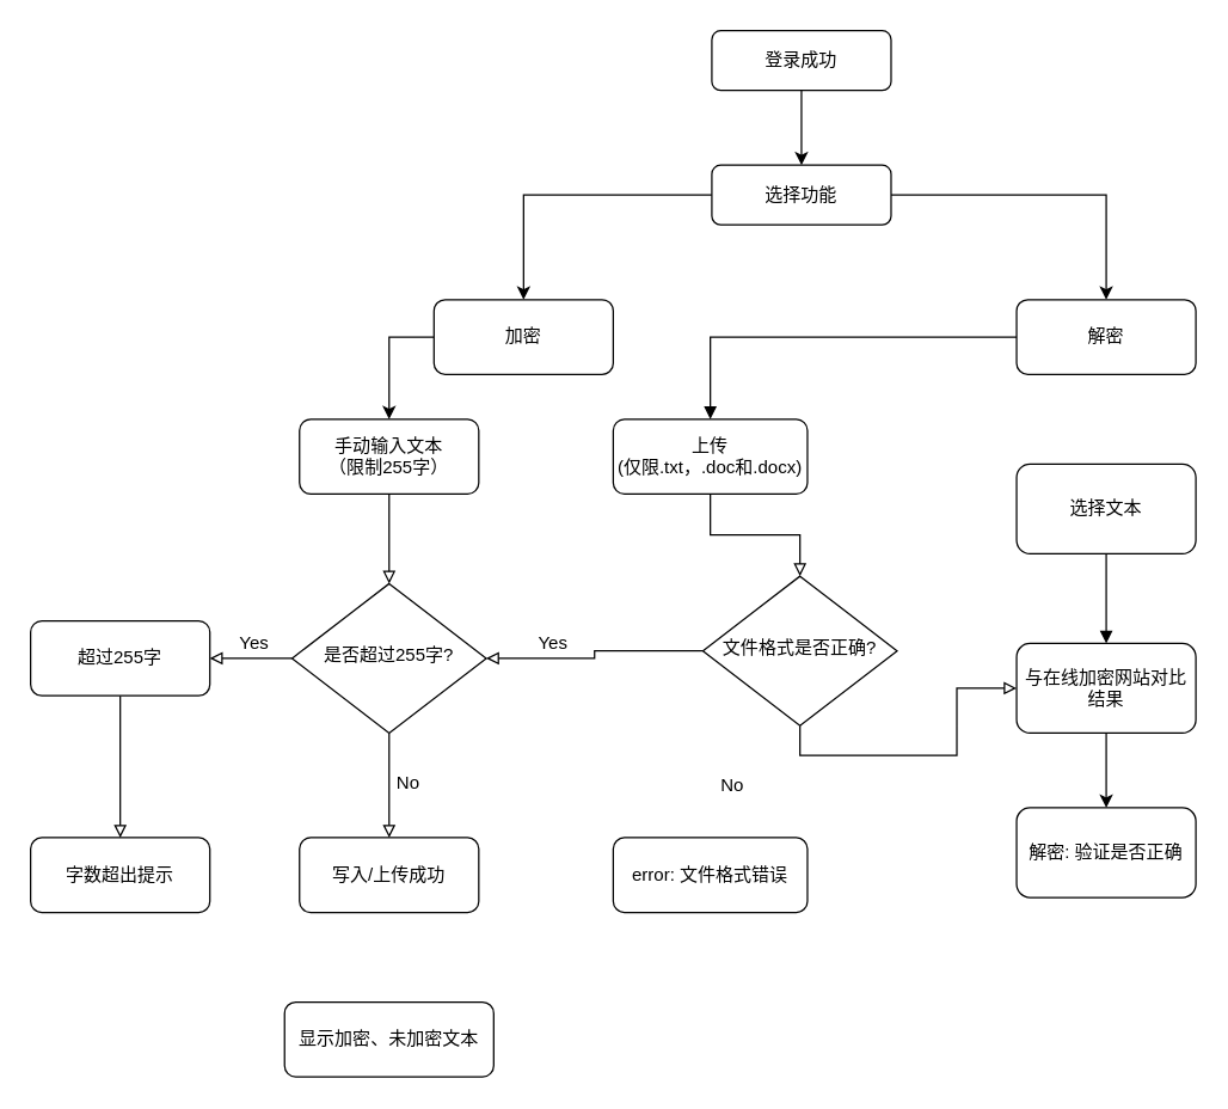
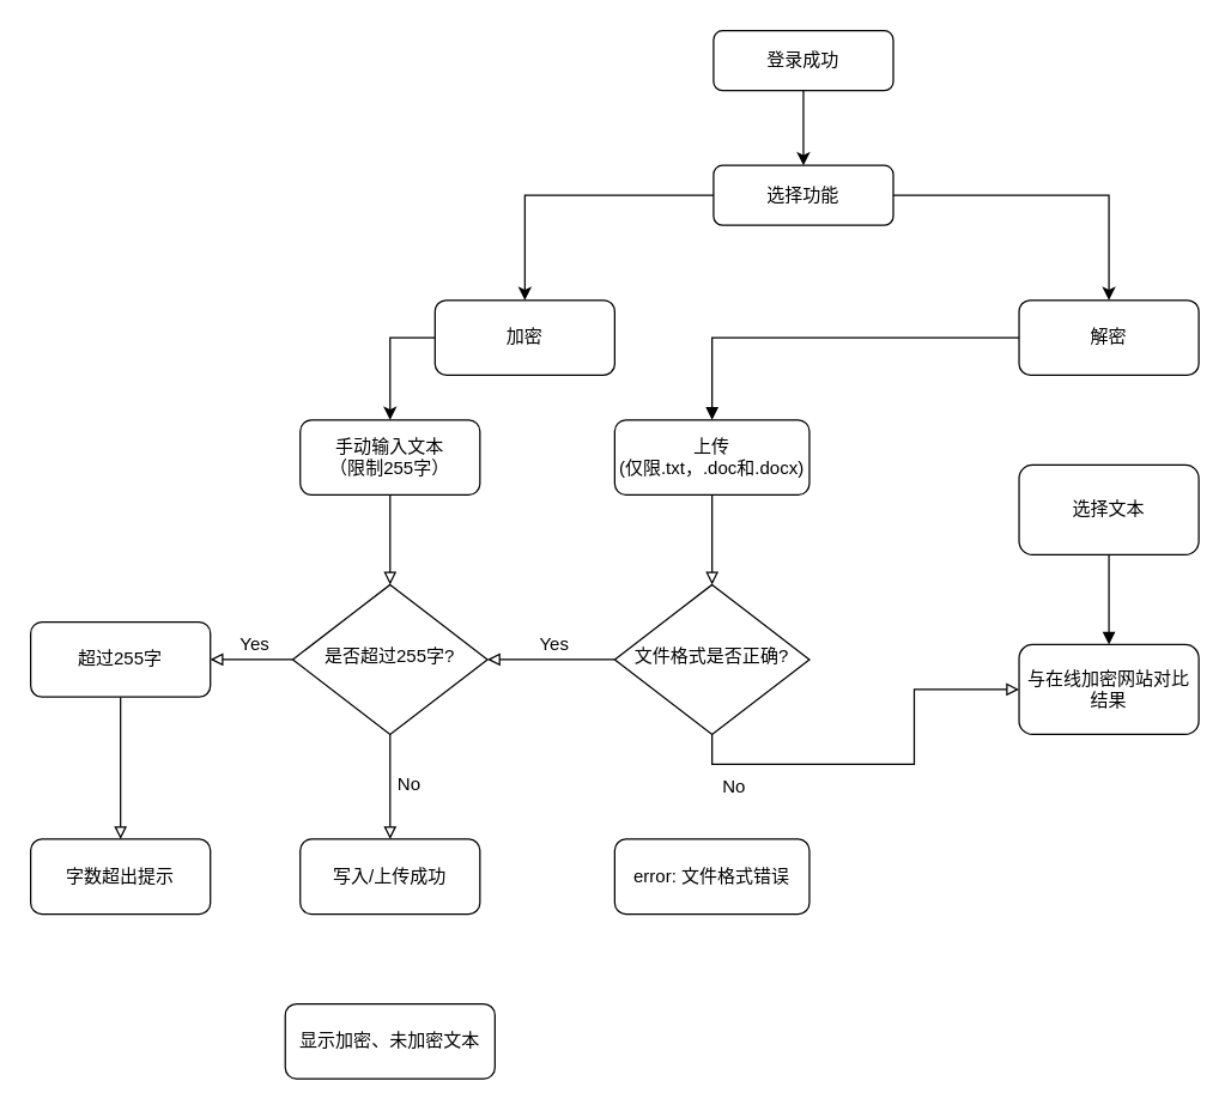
  <mxCell id="0" />
  <mxCell id="1" parent="0" />
  <mxCell id="2" style="edgeStyle=orthogonalEdgeStyle;rounded=0;orthogonalLoop=1;jettySize=auto;html=1;entryX=0.5;entryY=0;entryDx=0;entryDy=0;" parent="1" source="4" target="8" edge="1"><mxGeometry relative="1" as="geometry"><Array as="points"><mxPoint x="350" y="130" /></Array></mxGeometry></mxCell>
  <mxCell id="3" style="edgeStyle=orthogonalEdgeStyle;rounded=0;orthogonalLoop=1;jettySize=auto;html=1;exitX=1;exitY=0.5;exitDx=0;exitDy=0;entryX=0.5;entryY=0;entryDx=0;entryDy=0;" parent="1" source="4" target="10" edge="1"><mxGeometry relative="1" as="geometry" /></mxCell>
  <mxCell id="4" value="选择功能" style="rounded=1;whiteSpace=wrap;html=1;fontSize=12;glass=0;strokeWidth=1;shadow=0;" parent="1" vertex="1"><mxGeometry x="476" y="110" width="120" height="40" as="geometry" /></mxCell>
  <mxCell id="5" value="" style="edgeStyle=orthogonalEdgeStyle;rounded=0;orthogonalLoop=1;jettySize=auto;html=1;" parent="1" source="6" target="4" edge="1"><mxGeometry relative="1" as="geometry" /></mxCell>
  <mxCell id="6" value="&lt;span&gt;登录成功&lt;/span&gt;" style="rounded=1;whiteSpace=wrap;html=1;" parent="1" vertex="1"><mxGeometry x="476" y="20" width="120" height="40" as="geometry" /></mxCell>
  <mxCell id="7" style="edgeStyle=orthogonalEdgeStyle;rounded=0;orthogonalLoop=1;jettySize=auto;html=1;entryX=0.5;entryY=0;entryDx=0;entryDy=0;" parent="1" source="8" target="12" edge="1"><mxGeometry relative="1" as="geometry"><Array as="points"><mxPoint x="260" y="225" /></Array></mxGeometry></mxCell>
  <mxCell id="8" value="加密" style="rounded=1;whiteSpace=wrap;html=1;" parent="1" vertex="1"><mxGeometry x="290" y="200" width="120" height="50" as="geometry" /></mxCell>
  <mxCell id="9" value="" style="edgeStyle=orthogonalEdgeStyle;rounded=0;orthogonalLoop=1;jettySize=auto;html=1;endArrow=block;endFill=1;" parent="1" source="10" target="14" edge="1"><mxGeometry relative="1" as="geometry" /></mxCell>
  <mxCell id="10" value="解密" style="rounded=1;whiteSpace=wrap;html=1;" parent="1" vertex="1"><mxGeometry x="680" y="200" width="120" height="50" as="geometry" /></mxCell>
  <mxCell id="11" style="edgeStyle=orthogonalEdgeStyle;rounded=0;orthogonalLoop=1;jettySize=auto;html=1;exitX=0.5;exitY=1;exitDx=0;exitDy=0;entryX=0.5;entryY=0;entryDx=0;entryDy=0;endArrow=block;endFill=0;" parent="1" source="12" target="17" edge="1"><mxGeometry relative="1" as="geometry" /></mxCell>
  <mxCell id="12" value="手动输入文本&lt;br&gt;（限制255字）" style="rounded=1;whiteSpace=wrap;html=1;" parent="1" vertex="1"><mxGeometry x="200" y="280" width="120" height="50" as="geometry" /></mxCell>
  <mxCell id="13" style="edgeStyle=orthogonalEdgeStyle;rounded=0;orthogonalLoop=1;jettySize=auto;html=1;entryX=0.5;entryY=0;entryDx=0;entryDy=0;endArrow=block;endFill=0;" parent="1" source="14" target="26" edge="1"><mxGeometry relative="1" as="geometry" /></mxCell>
  <mxCell id="14" value="上传&lt;br&gt;(仅限.txt，.doc和.docx)" style="rounded=1;whiteSpace=wrap;html=1;" parent="1" vertex="1"><mxGeometry x="410" y="280" width="130" height="50" as="geometry" /></mxCell>
  <mxCell id="15" value="" style="edgeStyle=orthogonalEdgeStyle;rounded=0;orthogonalLoop=1;jettySize=auto;html=1;endArrow=block;endFill=0;" parent="1" source="17" target="19" edge="1"><mxGeometry relative="1" as="geometry"><Array as="points"><mxPoint x="80" y="440" /></Array></mxGeometry></mxCell>
  <mxCell id="16" style="edgeStyle=orthogonalEdgeStyle;rounded=0;orthogonalLoop=1;jettySize=auto;html=1;exitX=0.5;exitY=1;exitDx=0;exitDy=0;entryX=0.5;entryY=0;entryDx=0;entryDy=0;endArrow=block;endFill=0;" parent="1" source="17" target="21" edge="1"><mxGeometry relative="1" as="geometry" /></mxCell>
  <mxCell id="17" value="是否超过255字?" style="rhombus;whiteSpace=wrap;html=1;shadow=0;fontFamily=Helvetica;fontSize=12;align=center;strokeWidth=1;spacing=6;spacingTop=-4;" parent="1" vertex="1"><mxGeometry x="195" y="390" width="130" height="100" as="geometry" /></mxCell>
  <mxCell id="18" style="edgeStyle=orthogonalEdgeStyle;rounded=0;orthogonalLoop=1;jettySize=auto;html=1;endArrow=block;endFill=0;" parent="1" source="19" target="23" edge="1"><mxGeometry relative="1" as="geometry" /></mxCell>
  <mxCell id="19" value="超过255字" style="rounded=1;whiteSpace=wrap;html=1;" parent="1" vertex="1"><mxGeometry x="20" y="415" width="120" height="50" as="geometry" /></mxCell>
  <mxCell id="20" value="Yes" style="text;html=1;strokeColor=none;fillColor=none;align=center;verticalAlign=middle;whiteSpace=wrap;rounded=0;" parent="1" vertex="1"><mxGeometry x="150" y="420" width="40" height="20" as="geometry" /></mxCell>
  <mxCell id="21" value="写入/上传成功" style="rounded=1;whiteSpace=wrap;html=1;" parent="1" vertex="1"><mxGeometry x="200" y="560" width="120" height="50" as="geometry" /></mxCell>
  <mxCell id="22" value="No" style="text;html=1;strokeColor=none;fillColor=none;align=center;verticalAlign=middle;whiteSpace=wrap;rounded=0;" parent="1" vertex="1"><mxGeometry x="253" y="514" width="40" height="20" as="geometry" /></mxCell>
  <mxCell id="23" value="字数超出提示" style="rounded=1;whiteSpace=wrap;html=1;" parent="1" vertex="1"><mxGeometry x="20" y="560" width="120" height="50" as="geometry" /></mxCell>
  <mxCell id="24" value="" style="edgeStyle=orthogonalEdgeStyle;rounded=0;orthogonalLoop=1;jettySize=auto;html=1;endArrow=block;endFill=0;entryX=1;entryY=0.5;entryDx=0;entryDy=0;" parent="1" source="26" target="17" edge="1"><mxGeometry relative="1" as="geometry"><mxPoint x="330" y="440" as="targetPoint" /></mxGeometry></mxCell>
  <mxCell id="25" style="edgeStyle=orthogonalEdgeStyle;rounded=0;orthogonalLoop=1;jettySize=auto;html=1;exitX=0.5;exitY=1;exitDx=0;exitDy=0;endArrow=block;endFill=0;" parent="1" source="26" target="36" edge="1"><mxGeometry relative="1" as="geometry" /></mxCell>
- <mxCell id="26" value="文件格式是否正确?" style="rhombus;whiteSpace=wrap;html=1;shadow=0;fontFamily=Helvetica;fontSize=12;align=center;strokeWidth=1;spacing=6;spacingTop=-4;" parent="1" vertex="1"><mxGeometry x="470" y="385" width="130" height="100" as="geometry" /></mxCell>
+ <mxCell id="26" value="文件格式是否正确?" style="rhombus;whiteSpace=wrap;html=1;shadow=0;fontFamily=Helvetica;fontSize=12;align=center;strokeWidth=1;spacing=6;spacingTop=-4;" parent="1" vertex="1"><mxGeometry x="410" y="390" width="130" height="100" as="geometry" /></mxCell>
  <mxCell id="27" value="Yes" style="text;html=1;strokeColor=none;fillColor=none;align=center;verticalAlign=middle;whiteSpace=wrap;rounded=0;" parent="1" vertex="1"><mxGeometry x="350" y="420" width="40" height="20" as="geometry" /></mxCell>
  <mxCell id="28" value="error: 文件格式错误" style="rounded=1;whiteSpace=wrap;html=1;" parent="1" vertex="1"><mxGeometry x="410" y="560" width="130" height="50" as="geometry" /></mxCell>
  <mxCell id="29" value="No" style="text;html=1;strokeColor=none;fillColor=none;align=center;verticalAlign=middle;whiteSpace=wrap;rounded=0;" parent="1" vertex="1"><mxGeometry x="470" y="515" width="40" height="20" as="geometry" /></mxCell>
  <mxCell id="30" value="显示加密、未加密文本" style="rounded=1;whiteSpace=wrap;html=1;" parent="1" vertex="1"><mxGeometry x="190" y="670" width="140" height="50" as="geometry" /></mxCell>
  <mxCell id="31" style="edgeStyle=orthogonalEdgeStyle;rounded=0;orthogonalLoop=1;jettySize=auto;html=1;exitX=0.5;exitY=1;exitDx=0;exitDy=0;endArrow=block;endFill=1;" parent="1" source="32" edge="1"><mxGeometry relative="1" as="geometry"><mxPoint x="740" y="430" as="targetPoint" /></mxGeometry></mxCell>
  <mxCell id="32" value="选择文本" style="rounded=1;whiteSpace=wrap;html=1;" parent="1" vertex="1"><mxGeometry x="680" y="310" width="120" height="60" as="geometry" /></mxCell>
- <mxCell id="33" value="解密: 验证是否正确" style="rounded=1;whiteSpace=wrap;html=1;" parent="1" vertex="1"><mxGeometry x="680" y="540" width="120" height="60" as="geometry" /></mxCell>
  <mxCell id="34" style="edgeStyle=orthogonalEdgeStyle;rounded=0;orthogonalLoop=1;jettySize=auto;html=1;exitX=0.5;exitY=1;exitDx=0;exitDy=0;endArrow=block;endFill=1;" parent="1" source="19" target="19" edge="1"><mxGeometry relative="1" as="geometry" /></mxCell>
- <mxCell id="35" value="" style="edgeStyle=orthogonalEdgeStyle;rounded=0;orthogonalLoop=1;jettySize=auto;html=1;" edge="1" parent="1" source="36" target="33"><mxGeometry relative="1" as="geometry" /></mxCell>
  <mxCell id="36" value="与在线加密网站对比结果" style="rounded=1;whiteSpace=wrap;html=1;" vertex="1" parent="1"><mxGeometry x="680" y="430" width="120" height="60" as="geometry" /></mxCell>
